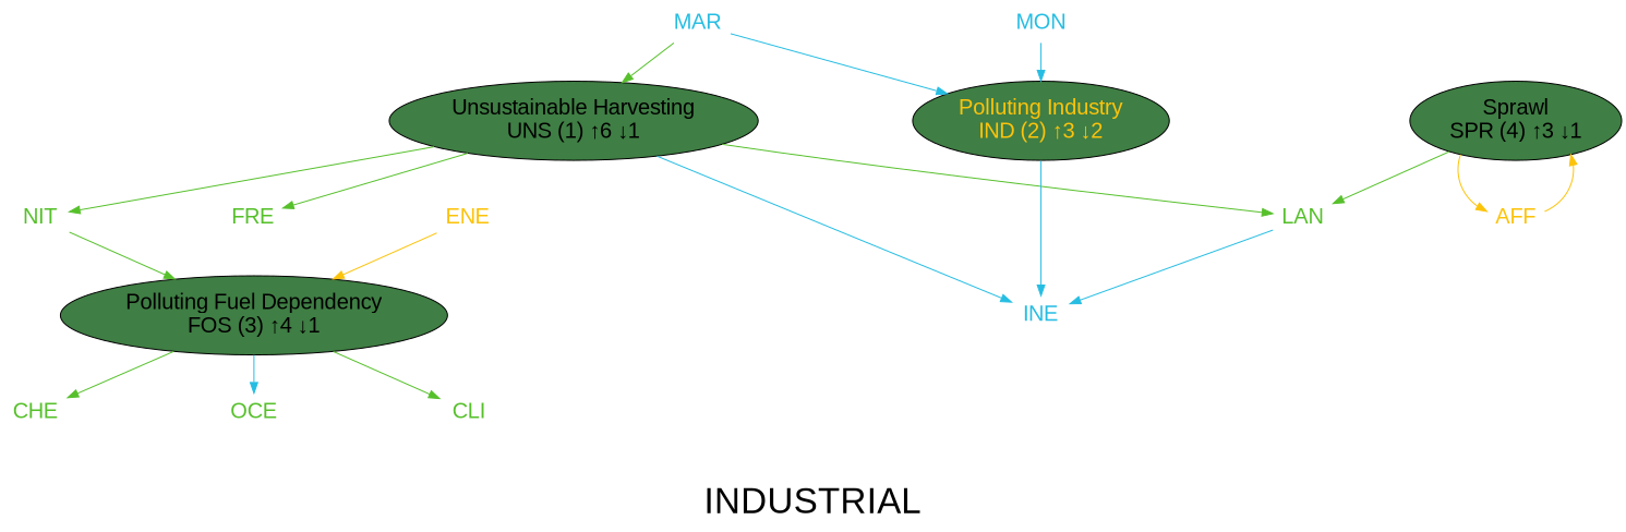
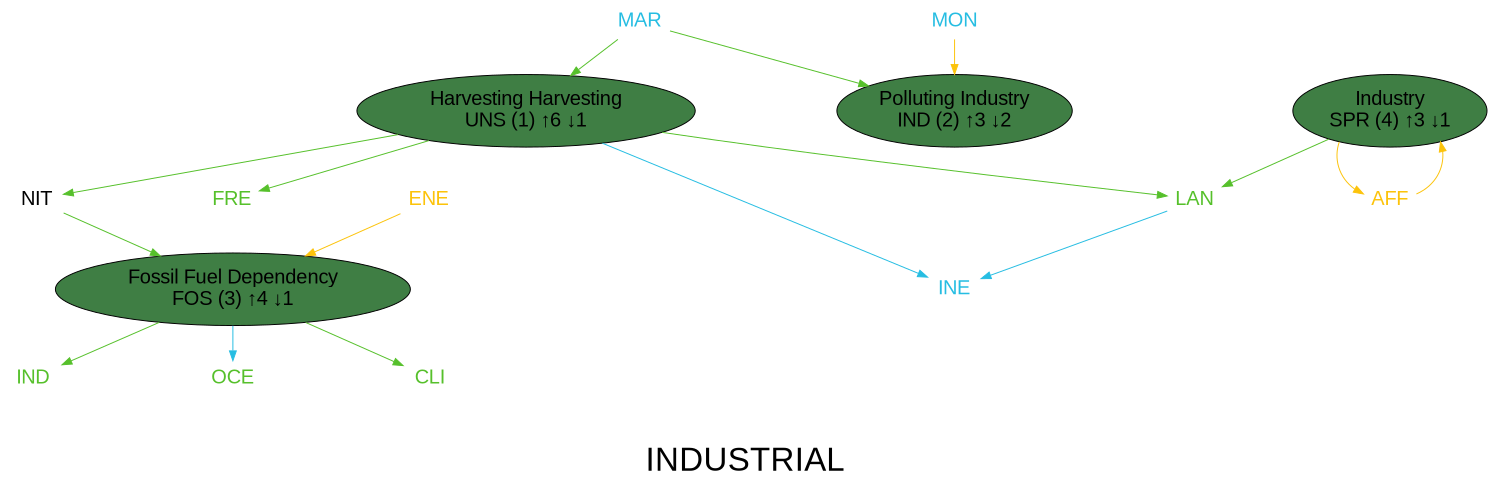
  digraph {
    fontname="Liberation Sans"
    fontsize=34
    label=INDUSTRIAL
    mindist=2.0
    nodesep=2.0
    node [fontname="Liberation Sans" fontsize=20 shape=plaintext fontcolor="#56c02b"]
    edge [color="#56c02b" fontname="Liberation Sans" style=solid]
-   n1 [fillcolor="#3f7e44" label="Unsustainable Harvesting\nUNS (1) &uarr;6 &darr;1" shape=oval style=filled fontcolor=""]
-   n2 [label=NIT]
+   n1 [fillcolor="#3f7e44" label="Harvesting Harvesting\nUNS (1) &uarr;6 &darr;1" shape=oval style=filled fontcolor=""]
+   n2 [fontcolor=black label=NIT]
    n3 [label=FRE]
    n4 [fontcolor="#26bde2" label=INE]
    n5 [label=LAN]
-   n6 [label=CHE]
-   n7 [fillcolor="#3f7e44" label="Polluting Fuel Dependency\nFOS (3) &uarr;4 &darr;1" shape=oval style=filled fontcolor=""]
+   n6 [label=IND]
+   n7 [fillcolor="#3f7e44" label="Fossil Fuel Dependency\nFOS (3) &uarr;4 &darr;1" shape=oval style=filled fontcolor=""]
    n8 [label=OCE]
-   n9 [fillcolor="#3f7e44" label="Polluting Industry\nIND (2) &uarr;3 &darr;2" shape=oval style=filled fontcolor="#fcc30b"]
-   n10 [fillcolor="#3f7e44" label="Sprawl\nSPR (4) &uarr;3 &darr;1" shape=oval style=filled fontcolor=""]
+   n9 [fillcolor="#3f7e44" label="Polluting Industry\nIND (2) &uarr;3 &darr;2" shape=oval style=filled fontcolor=""]
+   n10 [fillcolor="#3f7e44" label="Industry\nSPR (4) &uarr;3 &darr;1" shape=oval style=filled fontcolor=""]
    n11 [fontcolor="#fcc30b" label=AFF]
    n12 [label=CLI]
    n13 [fontcolor="#26bde2" label=MON]
    n14 [fontcolor="#fcc30b" label=ENE]
    n15 [fontcolor="#26bde2" label=MAR]
    n1 -> n2
    n1 -> n3
    n1 -> n4 [color="#26bde2"]
    n1 -> n5
    n2 -> n7
    n5 -> n4 [color="#26bde2"]
    n7 -> n6
    n7 -> n8 [color="#26bde2"]
    n7 -> n12
-   n9 -> n4 [color="#26bde2"]
    n10 -> n5
    n10 -> n11 [color="#fcc30b"]
    n11 -> n10 [color="#fcc30b" style=""]
-   n13 -> n9 [color="#26bde2" style=""]
+   n13 -> n9 [color="#fcc30b" style=""]
    n14 -> n7 [color="#fcc30b" style=""]
    n15 -> n1 [style=""]
-   n15 -> n9 [color="#26bde2" style=""]
+   n15 -> n9 [style=""]
  }
